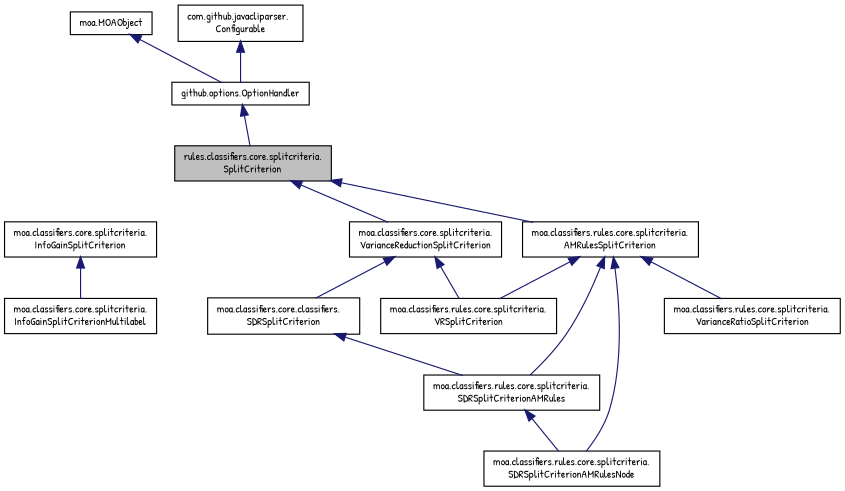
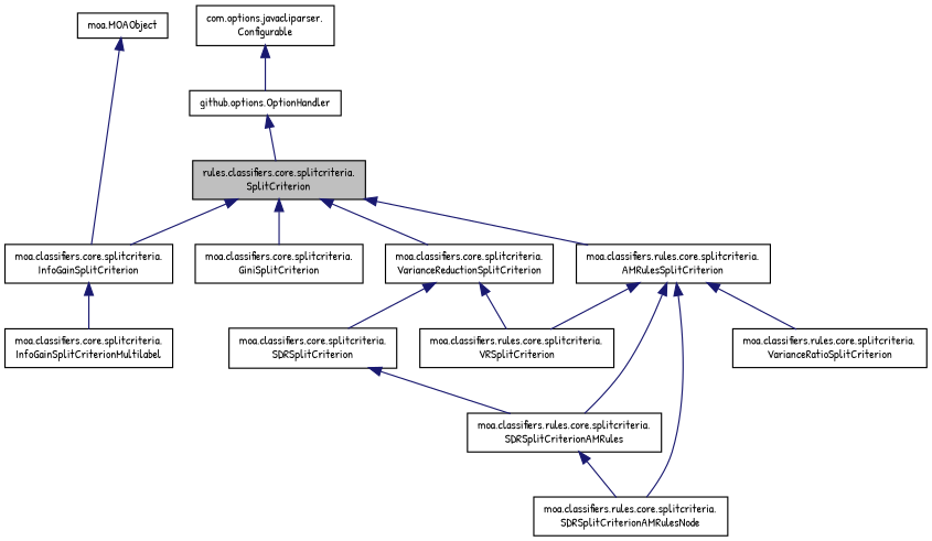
  digraph {
    fontname="Patrick Hand"
    rankdir=TB
    node [color=black fillcolor=white fontname="Patrick Hand" fontsize=10 shape=record style=filled]
    edge [color=midnightblue dir=back fontname="Patrick Hand" fontsize=10 labelfontname=Helvetica labelfontsize=10 style=solid]
    n1 [fillcolor=grey75 fontcolor=black height=0.2 label="rules.classifiers.core.splitcriteria.\lSplitCriterion" width=0.4]
+   n2 [height=0.2 label="moa.classifiers.core.splitcriteria.\lGiniSplitCriterion" width=0.4]
    n3 [height=0.2 label="moa.classifiers.core.splitcriteria.\lInfoGainSplitCriterion" width=0.4]
    n4 [height=0.2 label="moa.classifiers.core.splitcriteria.\lVarianceReductionSplitCriterion" width=0.4]
    n5 [height=0.2 label="moa.classifiers.rules.core.splitcriteria.\lAMRulesSplitCriterion" width=0.4]
    n6 [height=0.2 label="moa.classifiers.core.splitcriteria.\lInfoGainSplitCriterionMultilabel" width=0.4]
-   n7 [height=0.2 label="moa.classifiers.core.classifiers.\lSDRSplitCriterion" width=0.4]
+   n7 [height=0.2 label="moa.classifiers.core.splitcriteria.\lSDRSplitCriterion" width=0.4]
    n8 [height=0.2 label="moa.classifiers.rules.core.splitcriteria.\lVRSplitCriterion" width=0.4]
    n9 [height=0.2 label="moa.classifiers.rules.core.splitcriteria.\lSDRSplitCriterionAMRules" width=0.4]
    n10 [height=0.2 label="moa.classifiers.rules.core.splitcriteria.\lSDRSplitCriterionAMRulesNode" width=0.4]
    n11 [height=0.2 label="moa.classifiers.rules.core.splitcriteria.\lVarianceRatioSplitCriterion" width=0.4]
    n12 [height=0.2 label="github.options.OptionHandler" width=0.4]
    n13 [height=0.2 label="moa.MOAObject" width=0.4]
-   n14 [height=0.2 label="com.github.javacliparser.\lConfigurable" width=0.4]
+   n14 [height=0.2 label="com.options.javacliparser.\lConfigurable" width=0.4]
+   n1 -> n2
+   n1 -> n3
    n1 -> n4
    n1 -> n5
    n3 -> n6
    n4 -> n7
    n4 -> n8
    n5 -> n8
    n5 -> n9
    n5 -> n10
    n5 -> n11
    n7 -> n9
    n9 -> n10
    n12 -> n1
-   n13 -> n12
+   n13 -> n3
    n14 -> n12
  }
